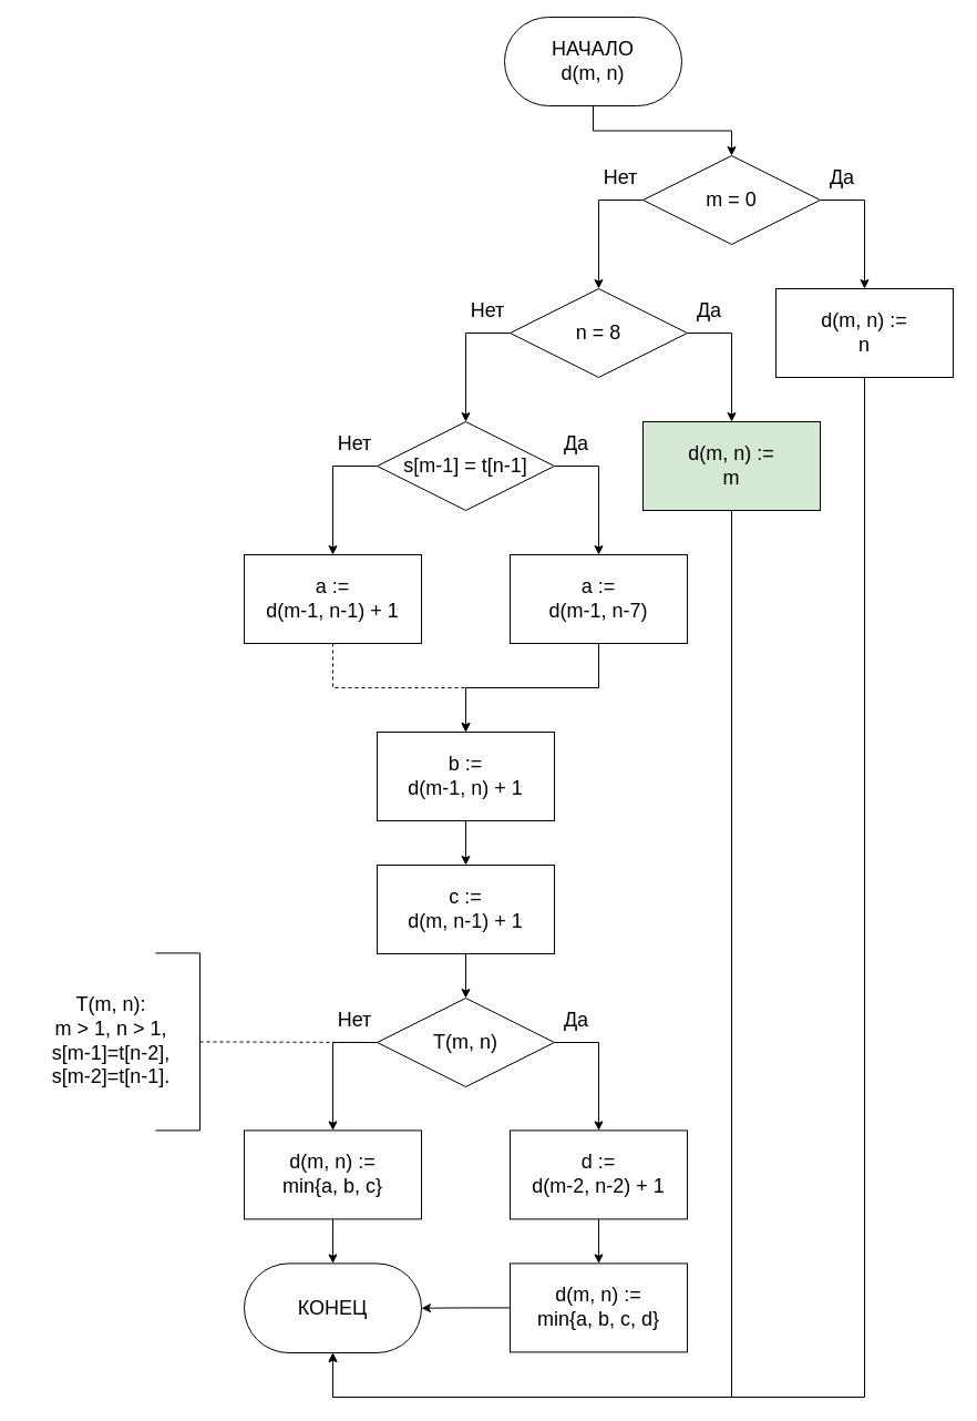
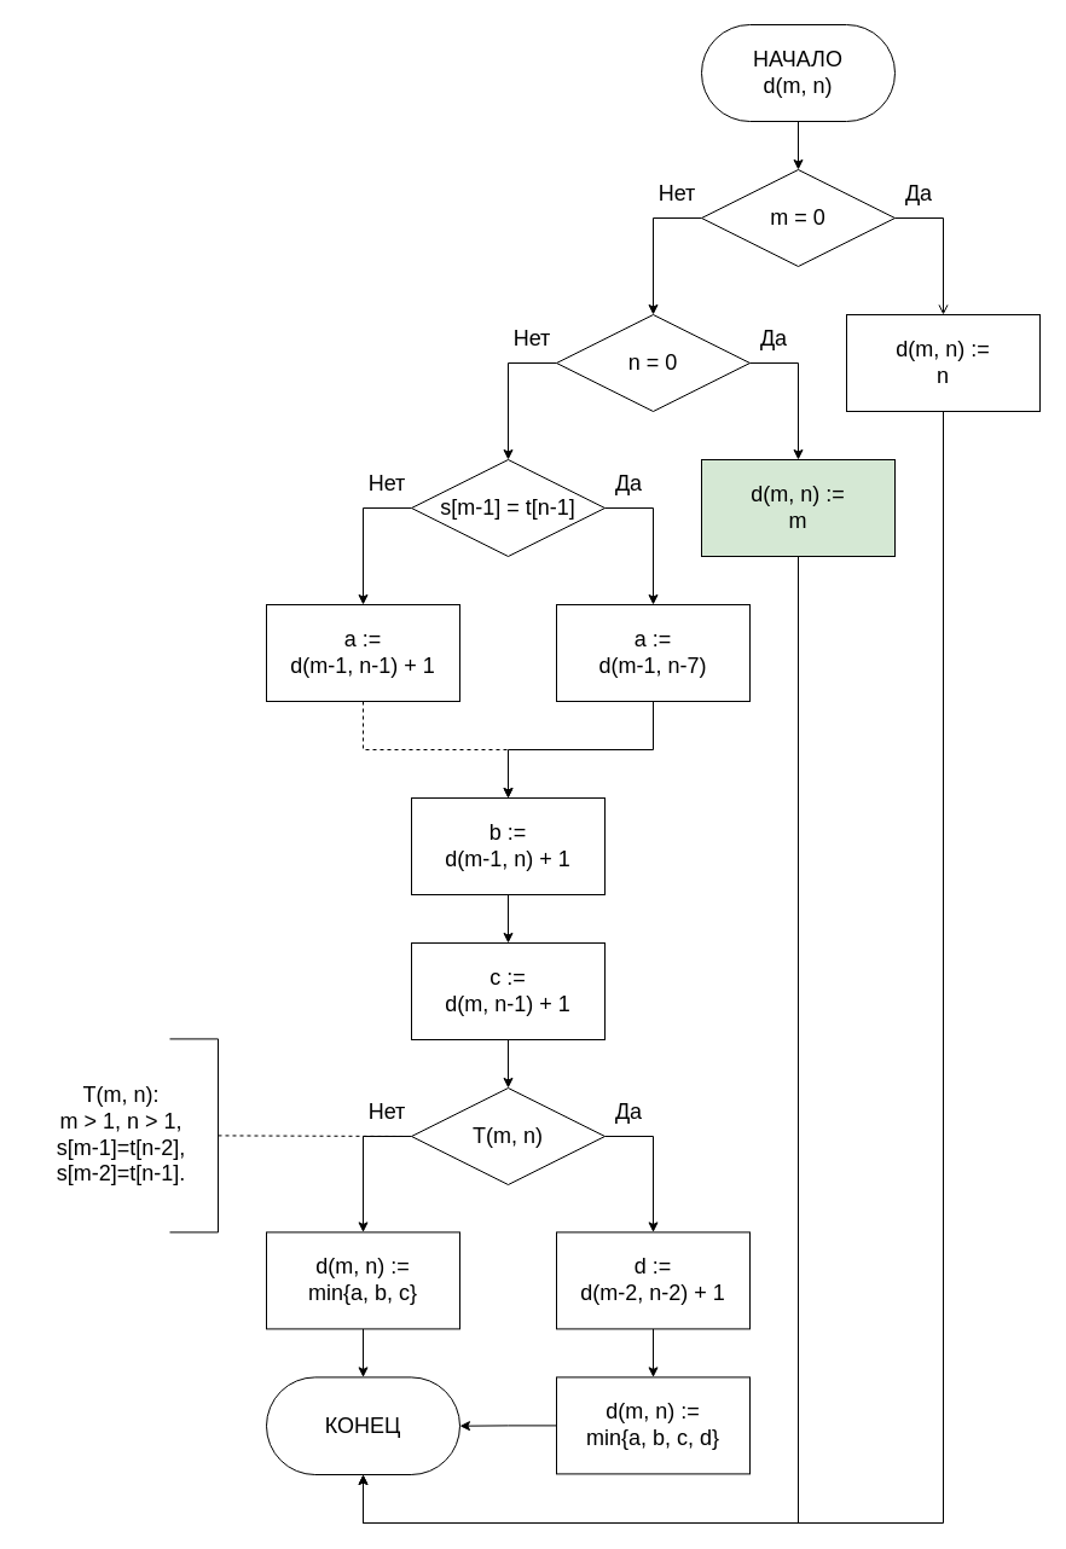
  <mxCell id="0" />
  <mxCell id="1" parent="0" />
  <mxCell id="2" style="edgeStyle=orthogonalEdgeStyle;html=1;exitX=0.5;exitY=1;exitDx=0;exitDy=0;entryX=0.5;entryY=0;entryDx=0;entryDy=0;rounded=0;fontSize=18;" parent="1" source="3" target="6" edge="1"><mxGeometry relative="1" as="geometry"><mxPoint x="660" y="140" as="targetPoint" /></mxGeometry></mxCell>
- <mxCell id="3" value="НАЧАЛО&lt;br&gt;d(m, n)" style="rounded=1;whiteSpace=wrap;html=1;arcSize=50;fontSize=18;" parent="1" vertex="1"><mxGeometry x="455" y="15" width="160" height="80" as="geometry" /></mxCell>
- <mxCell id="4" style="edgeStyle=orthogonalEdgeStyle;rounded=0;html=1;exitX=1;exitY=0.5;exitDx=0;exitDy=0;entryX=0.5;entryY=0;entryDx=0;entryDy=0;fontSize=18;" parent="1" source="6" target="8" edge="1"><mxGeometry relative="1" as="geometry" /></mxCell>
+ <mxCell id="3" value="НАЧАЛО&lt;br&gt;d(m, n)" style="rounded=1;whiteSpace=wrap;html=1;arcSize=50;fontSize=18;" parent="1" vertex="1"><mxGeometry x="580" y="20" width="160" height="80" as="geometry" /></mxCell>
+ <mxCell id="4" style="edgeStyle=orthogonalEdgeStyle;rounded=0;html=1;exitX=1;exitY=0.5;exitDx=0;exitDy=0;entryX=0.5;entryY=0;entryDx=0;entryDy=0;fontSize=18;endArrow=open;" parent="1" source="6" target="8" edge="1"><mxGeometry relative="1" as="geometry" /></mxCell>
  <mxCell id="5" style="edgeStyle=orthogonalEdgeStyle;rounded=0;html=1;exitX=0;exitY=0.5;exitDx=0;exitDy=0;entryX=0.5;entryY=0;entryDx=0;entryDy=0;fontSize=18;" parent="1" source="6" target="11" edge="1"><mxGeometry relative="1" as="geometry" /></mxCell>
  <mxCell id="6" value="m = 0" style="rhombus;whiteSpace=wrap;html=1;fontSize=18;" parent="1" vertex="1"><mxGeometry x="580" y="140" width="160" height="80" as="geometry" /></mxCell>
  <mxCell id="7" style="edgeStyle=orthogonalEdgeStyle;rounded=0;html=1;exitX=0.5;exitY=1;exitDx=0;exitDy=0;entryX=0.5;entryY=1;entryDx=0;entryDy=0;fontSize=18;" parent="1" source="8" target="39" edge="1"><mxGeometry relative="1" as="geometry"><Array as="points"><mxPoint x="780" y="1260" /><mxPoint x="300" y="1260" /></Array></mxGeometry></mxCell>
  <mxCell id="8" value="d(m, n) :=&lt;br&gt;n" style="rounded=0;whiteSpace=wrap;html=1;fontSize=18;" parent="1" vertex="1"><mxGeometry x="700" y="260" width="160" height="80" as="geometry" /></mxCell>
  <mxCell id="9" style="edgeStyle=orthogonalEdgeStyle;rounded=0;html=1;exitX=1;exitY=0.5;exitDx=0;exitDy=0;entryX=0.5;entryY=0;entryDx=0;entryDy=0;fontSize=18;" parent="1" source="11" target="13" edge="1"><mxGeometry relative="1" as="geometry" /></mxCell>
  <mxCell id="10" style="edgeStyle=orthogonalEdgeStyle;rounded=0;html=1;exitX=0;exitY=0.5;exitDx=0;exitDy=0;entryX=0.5;entryY=0;entryDx=0;entryDy=0;fontSize=18;" parent="1" source="11" target="16" edge="1"><mxGeometry relative="1" as="geometry" /></mxCell>
- <mxCell id="11" value="n = 8" style="rhombus;whiteSpace=wrap;html=1;fontSize=18;" parent="1" vertex="1"><mxGeometry x="460" y="260" width="160" height="80" as="geometry" /></mxCell>
+ <mxCell id="11" value="n = 0" style="rhombus;whiteSpace=wrap;html=1;fontSize=18;" parent="1" vertex="1"><mxGeometry x="460" y="260" width="160" height="80" as="geometry" /></mxCell>
  <mxCell id="12" style="edgeStyle=orthogonalEdgeStyle;rounded=0;html=1;exitX=0.5;exitY=1;exitDx=0;exitDy=0;entryX=0.5;entryY=1;entryDx=0;entryDy=0;fontSize=18;" parent="1" source="13" target="39" edge="1"><mxGeometry relative="1" as="geometry"><Array as="points"><mxPoint x="660" y="1260" /><mxPoint x="300" y="1260" /></Array></mxGeometry></mxCell>
  <mxCell id="13" value="d(m, n) :=&lt;br&gt;m" style="rounded=0;whiteSpace=wrap;html=1;fontSize=18;fillColor=#d5e8d4;" parent="1" vertex="1"><mxGeometry x="580" y="380" width="160" height="80" as="geometry" /></mxCell>
  <mxCell id="14" style="edgeStyle=orthogonalEdgeStyle;rounded=0;html=1;exitX=1;exitY=0.5;exitDx=0;exitDy=0;entryX=0.5;entryY=0;entryDx=0;entryDy=0;fontSize=18;" parent="1" source="16" target="18" edge="1"><mxGeometry relative="1" as="geometry" /></mxCell>
  <mxCell id="15" style="edgeStyle=orthogonalEdgeStyle;rounded=0;html=1;exitX=0;exitY=0.5;exitDx=0;exitDy=0;entryX=0.5;entryY=0;entryDx=0;entryDy=0;fontSize=18;" parent="1" source="16" target="20" edge="1"><mxGeometry relative="1" as="geometry" /></mxCell>
  <mxCell id="16" value="s[m-1] = t[n-1]" style="rhombus;whiteSpace=wrap;html=1;fontSize=18;" parent="1" vertex="1"><mxGeometry x="340" y="380" width="160" height="80" as="geometry" /></mxCell>
  <mxCell id="17" style="edgeStyle=orthogonalEdgeStyle;rounded=0;html=1;exitX=0.5;exitY=1;exitDx=0;exitDy=0;entryX=0.5;entryY=0;entryDx=0;entryDy=0;fontSize=18;" parent="1" source="18" target="22" edge="1"><mxGeometry relative="1" as="geometry" /></mxCell>
  <mxCell id="18" value="a :=&lt;br&gt;d(m-1, n-7)" style="rounded=0;whiteSpace=wrap;html=1;fontSize=18;" parent="1" vertex="1"><mxGeometry x="460" y="500" width="160" height="80" as="geometry" /></mxCell>
  <mxCell id="19" style="edgeStyle=orthogonalEdgeStyle;rounded=0;html=1;exitX=0.5;exitY=1;exitDx=0;exitDy=0;entryX=0.5;entryY=0;entryDx=0;entryDy=0;fontSize=18;dashed=1;" parent="1" source="20" target="22" edge="1"><mxGeometry relative="1" as="geometry" /></mxCell>
  <mxCell id="20" value="a :=&lt;br&gt;d(m-1, n-1) + 1" style="rounded=0;whiteSpace=wrap;html=1;fontSize=18;" parent="1" vertex="1"><mxGeometry x="220" y="500" width="160" height="80" as="geometry" /></mxCell>
  <mxCell id="21" style="edgeStyle=orthogonalEdgeStyle;rounded=0;html=1;exitX=0.5;exitY=1;exitDx=0;exitDy=0;entryX=0.5;entryY=0;entryDx=0;entryDy=0;fontSize=18;" parent="1" source="22" target="24" edge="1"><mxGeometry relative="1" as="geometry" /></mxCell>
  <mxCell id="22" value="b :=&lt;br&gt;d(m-1, n) + 1" style="rounded=0;whiteSpace=wrap;html=1;fontSize=18;" parent="1" vertex="1"><mxGeometry x="340" y="660" width="160" height="80" as="geometry" /></mxCell>
  <mxCell id="23" style="edgeStyle=orthogonalEdgeStyle;rounded=0;html=1;exitX=0.5;exitY=1;exitDx=0;exitDy=0;entryX=0.5;entryY=0;entryDx=0;entryDy=0;fontSize=18;" parent="1" source="24" target="27" edge="1"><mxGeometry relative="1" as="geometry" /></mxCell>
  <mxCell id="24" value="c :=&lt;br&gt;d(m, n-1) + 1" style="rounded=0;whiteSpace=wrap;html=1;fontSize=18;" parent="1" vertex="1"><mxGeometry x="340" y="780" width="160" height="80" as="geometry" /></mxCell>
  <mxCell id="25" style="edgeStyle=orthogonalEdgeStyle;rounded=0;html=1;exitX=0;exitY=0.5;exitDx=0;exitDy=0;entryX=0.5;entryY=0;entryDx=0;entryDy=0;fontSize=18;" parent="1" source="27" target="38" edge="1"><mxGeometry relative="1" as="geometry" /></mxCell>
  <mxCell id="26" style="edgeStyle=orthogonalEdgeStyle;rounded=0;html=1;exitX=1;exitY=0.5;exitDx=0;exitDy=0;entryX=0.5;entryY=0;entryDx=0;entryDy=0;fontSize=18;" parent="1" source="27" target="34" edge="1"><mxGeometry relative="1" as="geometry" /></mxCell>
  <mxCell id="27" value="T(m, n)" style="rhombus;whiteSpace=wrap;html=1;fontSize=18;" parent="1" vertex="1"><mxGeometry x="340" y="900" width="160" height="80" as="geometry" /></mxCell>
  <mxCell id="28" value="" style="endArrow=none;dashed=1;html=1;rounded=0;fontSize=18;entryX=0;entryY=0.5;entryDx=0;entryDy=0;exitX=1;exitY=0.5;exitDx=0;exitDy=0;" parent="1" source="32" target="27" edge="1"><mxGeometry width="50" height="50" relative="1" as="geometry"><mxPoint x="180" y="939.41" as="sourcePoint" /><mxPoint x="340" y="939.41" as="targetPoint" /></mxGeometry></mxCell>
  <mxCell id="29" value="" style="endArrow=none;html=1;rounded=0;fontSize=18;entryX=1;entryY=0;entryDx=0;entryDy=0;exitX=1;exitY=1;exitDx=0;exitDy=0;" parent="1" source="32" target="32" edge="1"><mxGeometry width="50" height="50" relative="1" as="geometry"><mxPoint x="180" y="979.41" as="sourcePoint" /><mxPoint x="180" y="899.41" as="targetPoint" /></mxGeometry></mxCell>
  <mxCell id="30" value="" style="endArrow=none;html=1;rounded=0;fontSize=18;exitX=0.75;exitY=0;exitDx=0;exitDy=0;entryX=1;entryY=0;entryDx=0;entryDy=0;" parent="1" source="32" target="32" edge="1"><mxGeometry width="50" height="50" relative="1" as="geometry"><mxPoint x="140" y="819.41" as="sourcePoint" /><mxPoint x="180" y="819.41" as="targetPoint" /></mxGeometry></mxCell>
  <mxCell id="31" value="" style="endArrow=none;html=1;rounded=0;fontSize=18;entryX=1;entryY=1;entryDx=0;entryDy=0;exitX=0.75;exitY=1;exitDx=0;exitDy=0;" parent="1" source="32" target="32" edge="1"><mxGeometry width="50" height="50" relative="1" as="geometry"><mxPoint x="140" y="979.41" as="sourcePoint" /><mxPoint x="180" y="979.41" as="targetPoint" /></mxGeometry></mxCell>
  <mxCell id="32" value="T(m, n):&lt;br&gt;m &amp;gt; 1, n &amp;gt; 1,&lt;br&gt;s[m-1]=t[n-2],&lt;br&gt;s[m-2]=t[n-1]." style="text;html=1;strokeColor=none;fillColor=none;align=center;verticalAlign=middle;whiteSpace=wrap;rounded=0;fontSize=18;" parent="1" vertex="1"><mxGeometry x="20" y="859.41" width="160" height="160" as="geometry" /></mxCell>
  <mxCell id="33" style="edgeStyle=orthogonalEdgeStyle;rounded=0;html=1;exitX=0.5;exitY=1;exitDx=0;exitDy=0;entryX=0.5;entryY=0;entryDx=0;entryDy=0;fontSize=18;" parent="1" source="34" target="36" edge="1"><mxGeometry relative="1" as="geometry" /></mxCell>
  <mxCell id="34" value="d :=&lt;br&gt;d(m-2, n-2) + 1" style="rounded=0;whiteSpace=wrap;html=1;fontSize=18;" parent="1" vertex="1"><mxGeometry x="460" y="1019.41" width="160" height="80" as="geometry" /></mxCell>
  <mxCell id="35" style="edgeStyle=orthogonalEdgeStyle;rounded=0;html=1;exitX=0;exitY=0.5;exitDx=0;exitDy=0;entryX=1;entryY=0.5;entryDx=0;entryDy=0;fontSize=18;" parent="1" source="36" target="39" edge="1"><mxGeometry relative="1" as="geometry" /></mxCell>
  <mxCell id="36" value="d(m, n) :=&lt;br&gt;min{a, b, c, d}" style="rounded=0;whiteSpace=wrap;html=1;fontSize=18;" parent="1" vertex="1"><mxGeometry x="460" y="1139.41" width="160" height="80" as="geometry" /></mxCell>
  <mxCell id="37" style="edgeStyle=orthogonalEdgeStyle;rounded=0;html=1;exitX=0.5;exitY=1;exitDx=0;exitDy=0;entryX=0.5;entryY=0;entryDx=0;entryDy=0;fontSize=18;" parent="1" source="38" target="39" edge="1"><mxGeometry relative="1" as="geometry" /></mxCell>
  <mxCell id="38" value="d(m, n) :=&lt;br style=&quot;font-size: 18px&quot;&gt;min{a, b, c}" style="rounded=0;whiteSpace=wrap;html=1;fontSize=18;" parent="1" vertex="1"><mxGeometry x="220" y="1019.41" width="160" height="80" as="geometry" /></mxCell>
  <mxCell id="39" value="КОНЕЦ" style="rounded=1;whiteSpace=wrap;html=1;fontSize=18;arcSize=50;" parent="1" vertex="1"><mxGeometry x="220" y="1139.41" width="160" height="80.59" as="geometry" /></mxCell>
  <mxCell id="40" value="Да" style="text;html=1;strokeColor=none;fillColor=none;align=center;verticalAlign=middle;whiteSpace=wrap;rounded=0;fontSize=18;" vertex="1" parent="1"><mxGeometry x="740" y="140" width="40" height="40" as="geometry" /></mxCell>
  <mxCell id="41" value="Нет" style="text;html=1;strokeColor=none;fillColor=none;align=center;verticalAlign=middle;whiteSpace=wrap;rounded=0;fontSize=18;" vertex="1" parent="1"><mxGeometry x="540" y="140" width="40" height="40" as="geometry" /></mxCell>
  <mxCell id="42" value="Нет" style="text;html=1;strokeColor=none;fillColor=none;align=center;verticalAlign=middle;whiteSpace=wrap;rounded=0;fontSize=18;" vertex="1" parent="1"><mxGeometry x="420" y="260" width="40" height="40" as="geometry" /></mxCell>
  <mxCell id="43" value="Да" style="text;html=1;strokeColor=none;fillColor=none;align=center;verticalAlign=middle;whiteSpace=wrap;rounded=0;fontSize=18;" vertex="1" parent="1"><mxGeometry x="620" y="260" width="40" height="40" as="geometry" /></mxCell>
  <mxCell id="44" value="Да" style="text;html=1;strokeColor=none;fillColor=none;align=center;verticalAlign=middle;whiteSpace=wrap;rounded=0;fontSize=18;" vertex="1" parent="1"><mxGeometry x="500" y="380" width="40" height="40" as="geometry" /></mxCell>
  <mxCell id="45" value="Да" style="text;html=1;strokeColor=none;fillColor=none;align=center;verticalAlign=middle;whiteSpace=wrap;rounded=0;fontSize=18;" vertex="1" parent="1"><mxGeometry x="500" y="900" width="40" height="40" as="geometry" /></mxCell>
  <mxCell id="46" value="Нет" style="text;html=1;strokeColor=none;fillColor=none;align=center;verticalAlign=middle;whiteSpace=wrap;rounded=0;fontSize=18;" vertex="1" parent="1"><mxGeometry x="300" y="380" width="40" height="40" as="geometry" /></mxCell>
  <mxCell id="47" value="Нет" style="text;html=1;strokeColor=none;fillColor=none;align=center;verticalAlign=middle;whiteSpace=wrap;rounded=0;fontSize=18;" vertex="1" parent="1"><mxGeometry x="300" y="900" width="40" height="40" as="geometry" /></mxCell>
